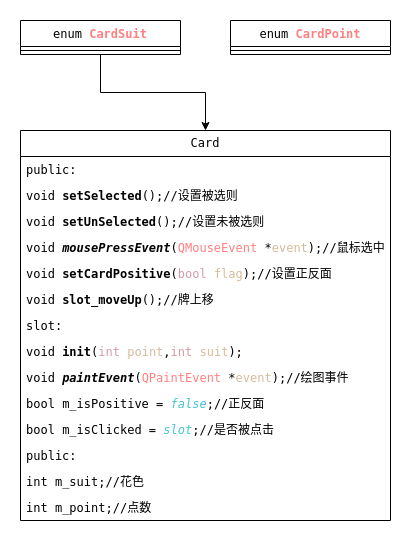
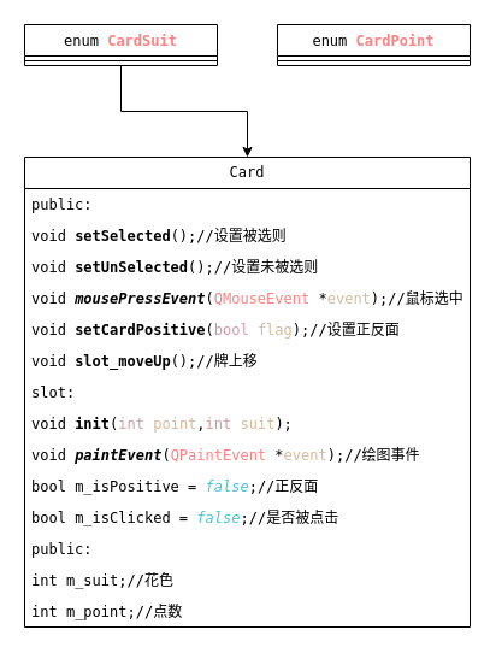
  <mxCell id="0" />
  <mxCell id="1" parent="0" />
  <mxCell id="2" value="&lt;pre style=&quot;margin-top: 0px; margin-bottom: 0px;&quot;&gt;Card&lt;/pre&gt;" style="swimlane;fontStyle=0;childLayout=stackLayout;horizontal=1;startSize=26;fillColor=none;horizontalStack=0;resizeParent=1;resizeParentMax=0;resizeLast=0;collapsible=1;marginBottom=0;whiteSpace=wrap;html=1;" vertex="1" parent="1"><mxGeometry x="20" y="130" width="370" height="390" as="geometry"><mxRectangle x="20" y="130" width="70" height="30" as="alternateBounds" /></mxGeometry></mxCell>
  <mxCell id="3" value="&lt;pre style=&quot;margin-top: 0px; margin-bottom: 0px;&quot;&gt;public:&lt;/pre&gt;" style="text;strokeColor=none;fillColor=none;align=left;verticalAlign=top;spacingLeft=4;spacingRight=4;overflow=hidden;rotatable=0;points=[[0,0.5],[1,0.5]];portConstraint=eastwest;whiteSpace=wrap;html=1;" vertex="1" parent="2"><mxGeometry y="26" width="370" height="26" as="geometry" /></mxCell>
  <mxCell id="4" value="&lt;pre style=&quot;margin-top: 0px; margin-bottom: 0px;&quot;&gt;void&lt;span style=&quot;color:#bec0c2;&quot;&gt; &lt;/span&gt;&lt;span style=&quot;font-weight:600;&quot;&gt;setSelected&lt;/span&gt;();//设置被选则&lt;/pre&gt;" style="text;strokeColor=none;fillColor=none;align=left;verticalAlign=top;spacingLeft=4;spacingRight=4;overflow=hidden;rotatable=0;points=[[0,0.5],[1,0.5]];portConstraint=eastwest;whiteSpace=wrap;html=1;" vertex="1" parent="2"><mxGeometry y="52" width="370" height="26" as="geometry" /></mxCell>
  <mxCell id="5" value="&lt;pre style=&quot;margin-top: 0px; margin-bottom: 0px;&quot;&gt;void&lt;span style=&quot;color:#bec0c2;&quot;&gt; &lt;/span&gt;&lt;span style=&quot;font-weight:600;&quot;&gt;setUnSelected&lt;/span&gt;();//设置未被选则&lt;/pre&gt;" style="text;strokeColor=none;fillColor=none;align=left;verticalAlign=top;spacingLeft=4;spacingRight=4;overflow=hidden;rotatable=0;points=[[0,0.5],[1,0.5]];portConstraint=eastwest;whiteSpace=wrap;html=1;" vertex="1" parent="2"><mxGeometry y="78" width="370" height="26" as="geometry" /></mxCell>
  <mxCell id="6" value="&lt;pre style=&quot;margin-top: 0px; margin-bottom: 0px;&quot;&gt;void&lt;span style=&quot;color:#bec0c2;&quot;&gt; &lt;/span&gt;&lt;span style=&quot;font-weight:600; font-style:italic;&quot;&gt;mousePressEvent&lt;/span&gt;(&lt;span style=&quot;color:#ff8080;&quot;&gt;QMouseEvent&lt;/span&gt;&lt;span style=&quot;color:#bec0c2;&quot;&gt; &lt;/span&gt;*&lt;span style=&quot;color:#d6bb9a;&quot;&gt;event&lt;/span&gt;);//鼠标选中&lt;/pre&gt;" style="text;strokeColor=none;fillColor=none;align=left;verticalAlign=top;spacingLeft=4;spacingRight=4;overflow=hidden;rotatable=0;points=[[0,0.5],[1,0.5]];portConstraint=eastwest;whiteSpace=wrap;html=1;" vertex="1" parent="2"><mxGeometry y="104" width="370" height="26" as="geometry" /></mxCell>
  <mxCell id="7" value="&lt;pre style=&quot;margin-top: 0px; margin-bottom: 0px;&quot;&gt;void&lt;span style=&quot;color:#bec0c2;&quot;&gt; &lt;/span&gt;&lt;span style=&quot;font-weight:600;&quot;&gt;setCardPositive&lt;/span&gt;(&lt;span style=&quot;color:#d69aa7;&quot;&gt;bool&lt;/span&gt;&lt;span style=&quot;color:#bec0c2;&quot;&gt; &lt;/span&gt;&lt;span style=&quot;color:#d6bb9a;&quot;&gt;flag&lt;/span&gt;);//设置正反面 &lt;/pre&gt;" style="text;strokeColor=none;fillColor=none;align=left;verticalAlign=top;spacingLeft=4;spacingRight=4;overflow=hidden;rotatable=0;points=[[0,0.5],[1,0.5]];portConstraint=eastwest;whiteSpace=wrap;html=1;" vertex="1" parent="2"><mxGeometry y="130" width="370" height="26" as="geometry" /></mxCell>
  <mxCell id="8" value="&lt;pre style=&quot;margin-top: 0px; margin-bottom: 0px;&quot;&gt;void&lt;span style=&quot;color:#bec0c2;&quot;&gt; &lt;/span&gt;&lt;span style=&quot;font-weight:600;&quot;&gt;slot_moveUp&lt;/span&gt;();//牌上移&lt;/pre&gt;" style="text;strokeColor=none;fillColor=none;align=left;verticalAlign=top;spacingLeft=4;spacingRight=4;overflow=hidden;rotatable=0;points=[[0,0.5],[1,0.5]];portConstraint=eastwest;whiteSpace=wrap;html=1;" vertex="1" parent="2"><mxGeometry y="156" width="370" height="26" as="geometry" /></mxCell>
  <mxCell id="9" value="&lt;pre style=&quot;margin-top: 0px; margin-bottom: 0px;&quot;&gt;slot:&lt;/pre&gt;" style="text;strokeColor=none;fillColor=none;align=left;verticalAlign=top;spacingLeft=4;spacingRight=4;overflow=hidden;rotatable=0;points=[[0,0.5],[1,0.5]];portConstraint=eastwest;whiteSpace=wrap;html=1;" vertex="1" parent="2"><mxGeometry y="182" width="370" height="26" as="geometry" /></mxCell>
  <mxCell id="10" value="&lt;pre style=&quot;margin-top: 0px; margin-bottom: 0px;&quot;&gt;void&lt;span style=&quot;color:#bec0c2;&quot;&gt; &lt;/span&gt;&lt;span style=&quot;font-weight:600;&quot;&gt;init&lt;/span&gt;(&lt;span style=&quot;color:#d69aa7;&quot;&gt;int&lt;/span&gt;&lt;span style=&quot;color:#bec0c2;&quot;&gt; &lt;/span&gt;&lt;span style=&quot;color:#d6bb9a;&quot;&gt;point&lt;/span&gt;,&lt;span style=&quot;color:#d69aa7;&quot;&gt;int&lt;/span&gt;&lt;span style=&quot;color:#bec0c2;&quot;&gt; &lt;/span&gt;&lt;span style=&quot;color:#d6bb9a;&quot;&gt;suit&lt;/span&gt;);&lt;/pre&gt;" style="text;strokeColor=none;fillColor=none;align=left;verticalAlign=top;spacingLeft=4;spacingRight=4;overflow=hidden;rotatable=0;points=[[0,0.5],[1,0.5]];portConstraint=eastwest;whiteSpace=wrap;html=1;" vertex="1" parent="2"><mxGeometry y="208" width="370" height="26" as="geometry" /></mxCell>
  <mxCell id="11" value="&lt;pre style=&quot;margin-top: 0px; margin-bottom: 0px;&quot;&gt;void&lt;span style=&quot;color:#bec0c2;&quot;&gt; &lt;/span&gt;&lt;span style=&quot;font-weight:600; font-style:italic;&quot;&gt;paintEvent&lt;/span&gt;(&lt;span style=&quot;color:#ff8080;&quot;&gt;QPaintEvent&lt;/span&gt;&lt;span style=&quot;color:#bec0c2;&quot;&gt; &lt;/span&gt;*&lt;span style=&quot;color:#d6bb9a;&quot;&gt;event&lt;/span&gt;);//绘图事件&lt;/pre&gt;" style="text;strokeColor=none;fillColor=none;align=left;verticalAlign=top;spacingLeft=4;spacingRight=4;overflow=hidden;rotatable=0;points=[[0,0.5],[1,0.5]];portConstraint=eastwest;whiteSpace=wrap;html=1;" vertex="1" parent="2"><mxGeometry y="234" width="370" height="26" as="geometry" /></mxCell>
  <mxCell id="12" value="&lt;pre style=&quot;margin-top: 0px; margin-bottom: 0px;&quot;&gt;&lt;pre style=&quot;margin-top: 0px; margin-bottom: 0px;&quot;&gt;bool&lt;span style=&quot;color:#bec0c2;&quot;&gt; &lt;/span&gt;m_isPositive&lt;span style=&quot;color:#bec0c2;&quot;&gt; &lt;/span&gt;=&lt;span style=&quot;color:#bec0c2;&quot;&gt; &lt;/span&gt;&lt;span style=&quot;font-style:italic; color:#45c6d6;&quot;&gt;false&lt;/span&gt;;//正反面&lt;/pre&gt;&lt;/pre&gt;" style="text;strokeColor=none;fillColor=none;align=left;verticalAlign=top;spacingLeft=4;spacingRight=4;overflow=hidden;rotatable=0;points=[[0,0.5],[1,0.5]];portConstraint=eastwest;whiteSpace=wrap;html=1;" vertex="1" parent="2"><mxGeometry y="260" width="370" height="26" as="geometry" /></mxCell>
- <mxCell id="13" value="&lt;pre style=&quot;margin-top: 0px; margin-bottom: 0px;&quot;&gt;bool&lt;span style=&quot;color:#bec0c2;&quot;&gt; &lt;/span&gt;m_isClicked&lt;span style=&quot;color:#bec0c2;&quot;&gt; &lt;/span&gt;=&lt;span style=&quot;color:#bec0c2;&quot;&gt; &lt;/span&gt;&lt;span style=&quot;font-style:italic; color:#45c6d6;&quot;&gt;slot&lt;/span&gt;;//是否被点击&lt;/pre&gt;" style="text;strokeColor=none;fillColor=none;align=left;verticalAlign=top;spacingLeft=4;spacingRight=4;overflow=hidden;rotatable=0;points=[[0,0.5],[1,0.5]];portConstraint=eastwest;whiteSpace=wrap;html=1;" vertex="1" parent="2"><mxGeometry y="286" width="370" height="26" as="geometry" /></mxCell>
+ <mxCell id="13" value="&lt;pre style=&quot;margin-top: 0px; margin-bottom: 0px;&quot;&gt;bool&lt;span style=&quot;color:#bec0c2;&quot;&gt; &lt;/span&gt;m_isClicked&lt;span style=&quot;color:#bec0c2;&quot;&gt; &lt;/span&gt;=&lt;span style=&quot;color:#bec0c2;&quot;&gt; &lt;/span&gt;&lt;span style=&quot;font-style:italic; color:#45c6d6;&quot;&gt;false&lt;/span&gt;;//是否被点击&lt;/pre&gt;" style="text;strokeColor=none;fillColor=none;align=left;verticalAlign=top;spacingLeft=4;spacingRight=4;overflow=hidden;rotatable=0;points=[[0,0.5],[1,0.5]];portConstraint=eastwest;whiteSpace=wrap;html=1;" vertex="1" parent="2"><mxGeometry y="286" width="370" height="26" as="geometry" /></mxCell>
  <mxCell id="14" value="&lt;pre style=&quot;margin-top: 0px; margin-bottom: 0px;&quot;&gt;public:&lt;/pre&gt;" style="text;strokeColor=none;fillColor=none;align=left;verticalAlign=top;spacingLeft=4;spacingRight=4;overflow=hidden;rotatable=0;points=[[0,0.5],[1,0.5]];portConstraint=eastwest;whiteSpace=wrap;html=1;" vertex="1" parent="2"><mxGeometry y="312" width="370" height="26" as="geometry" /></mxCell>
  <mxCell id="15" value="&lt;pre style=&quot;margin-top: 0px; margin-bottom: 0px;&quot;&gt;int&lt;span style=&quot;color:#bec0c2;&quot;&gt; &lt;/span&gt;m_suit;//花色&lt;/pre&gt;" style="text;strokeColor=none;fillColor=none;align=left;verticalAlign=top;spacingLeft=4;spacingRight=4;overflow=hidden;rotatable=0;points=[[0,0.5],[1,0.5]];portConstraint=eastwest;whiteSpace=wrap;html=1;" vertex="1" parent="2"><mxGeometry y="338" width="370" height="26" as="geometry" /></mxCell>
  <mxCell id="16" value="&lt;pre style=&quot;margin-top: 0px; margin-bottom: 0px;&quot;&gt;int&lt;span style=&quot;color:#bec0c2;&quot;&gt; &lt;/span&gt;m_point;//点数&lt;/pre&gt;" style="text;strokeColor=none;fillColor=none;align=left;verticalAlign=top;spacingLeft=4;spacingRight=4;overflow=hidden;rotatable=0;points=[[0,0.5],[1,0.5]];portConstraint=eastwest;whiteSpace=wrap;html=1;" vertex="1" parent="2"><mxGeometry y="364" width="370" height="26" as="geometry" /></mxCell>
  <mxCell id="17" value="&lt;pre style=&quot;border-color: var(--border-color); font-weight: 400; text-align: left; margin-top: 0px; margin-bottom: 0px;&quot;&gt;enum &lt;span style=&quot;border-color: var(--border-color); font-weight: 600; color: rgb(255, 128, 128);&quot;&gt;CardPoint&lt;/span&gt;&lt;/pre&gt;" style="swimlane;fontStyle=1;align=center;verticalAlign=top;childLayout=stackLayout;horizontal=1;startSize=26;horizontalStack=0;resizeParent=1;resizeParentMax=0;resizeLast=0;collapsible=1;marginBottom=0;whiteSpace=wrap;html=1;" vertex="1" parent="1"><mxGeometry x="230" y="20" width="160" height="34" as="geometry" /></mxCell>
  <mxCell id="18" value="" style="line;strokeWidth=1;fillColor=none;align=left;verticalAlign=middle;spacingTop=-1;spacingLeft=3;spacingRight=3;rotatable=0;labelPosition=right;points=[];portConstraint=eastwest;strokeColor=inherit;" vertex="1" parent="17"><mxGeometry y="26" width="160" height="8" as="geometry" /></mxCell>
  <mxCell id="19" style="edgeStyle=orthogonalEdgeStyle;rounded=0;orthogonalLoop=1;jettySize=auto;html=1;exitX=0.5;exitY=1;exitDx=0;exitDy=0;" edge="1" parent="1" source="20" target="2"><mxGeometry relative="1" as="geometry" /></mxCell>
  <mxCell id="20" value="&lt;pre style=&quot;border-color: var(--border-color); font-weight: 400; text-align: left; margin-top: 0px; margin-bottom: 0px;&quot;&gt;&lt;pre style=&quot;border-color: var(--border-color); margin-top: 0px; margin-bottom: 0px;&quot;&gt;enum &lt;span style=&quot;border-color: var(--border-color); font-weight: 600; color: rgb(255, 128, 128);&quot;&gt;CardSuit&lt;/span&gt;&lt;/pre&gt;&lt;/pre&gt;" style="swimlane;fontStyle=1;align=center;verticalAlign=top;childLayout=stackLayout;horizontal=1;startSize=26;horizontalStack=0;resizeParent=1;resizeParentMax=0;resizeLast=0;collapsible=1;marginBottom=0;whiteSpace=wrap;html=1;" vertex="1" parent="1"><mxGeometry x="20" y="20" width="160" height="34" as="geometry" /></mxCell>
  <mxCell id="21" value="" style="line;strokeWidth=1;fillColor=none;align=left;verticalAlign=middle;spacingTop=-1;spacingLeft=3;spacingRight=3;rotatable=0;labelPosition=right;points=[];portConstraint=eastwest;strokeColor=inherit;" vertex="1" parent="20"><mxGeometry y="26" width="160" height="8" as="geometry" /></mxCell>
